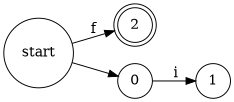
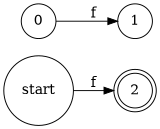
  digraph {
    rankdir=LR
    node [shape=circle]
    2 [shape=doublecircle]
    start [height=0.1 width=0.1]
    0
    1
    start -> 2 [label=f]
-   start -> 0
-   0 -> 1 [label=i]
+   0 -> 1 [label=f]
  }
